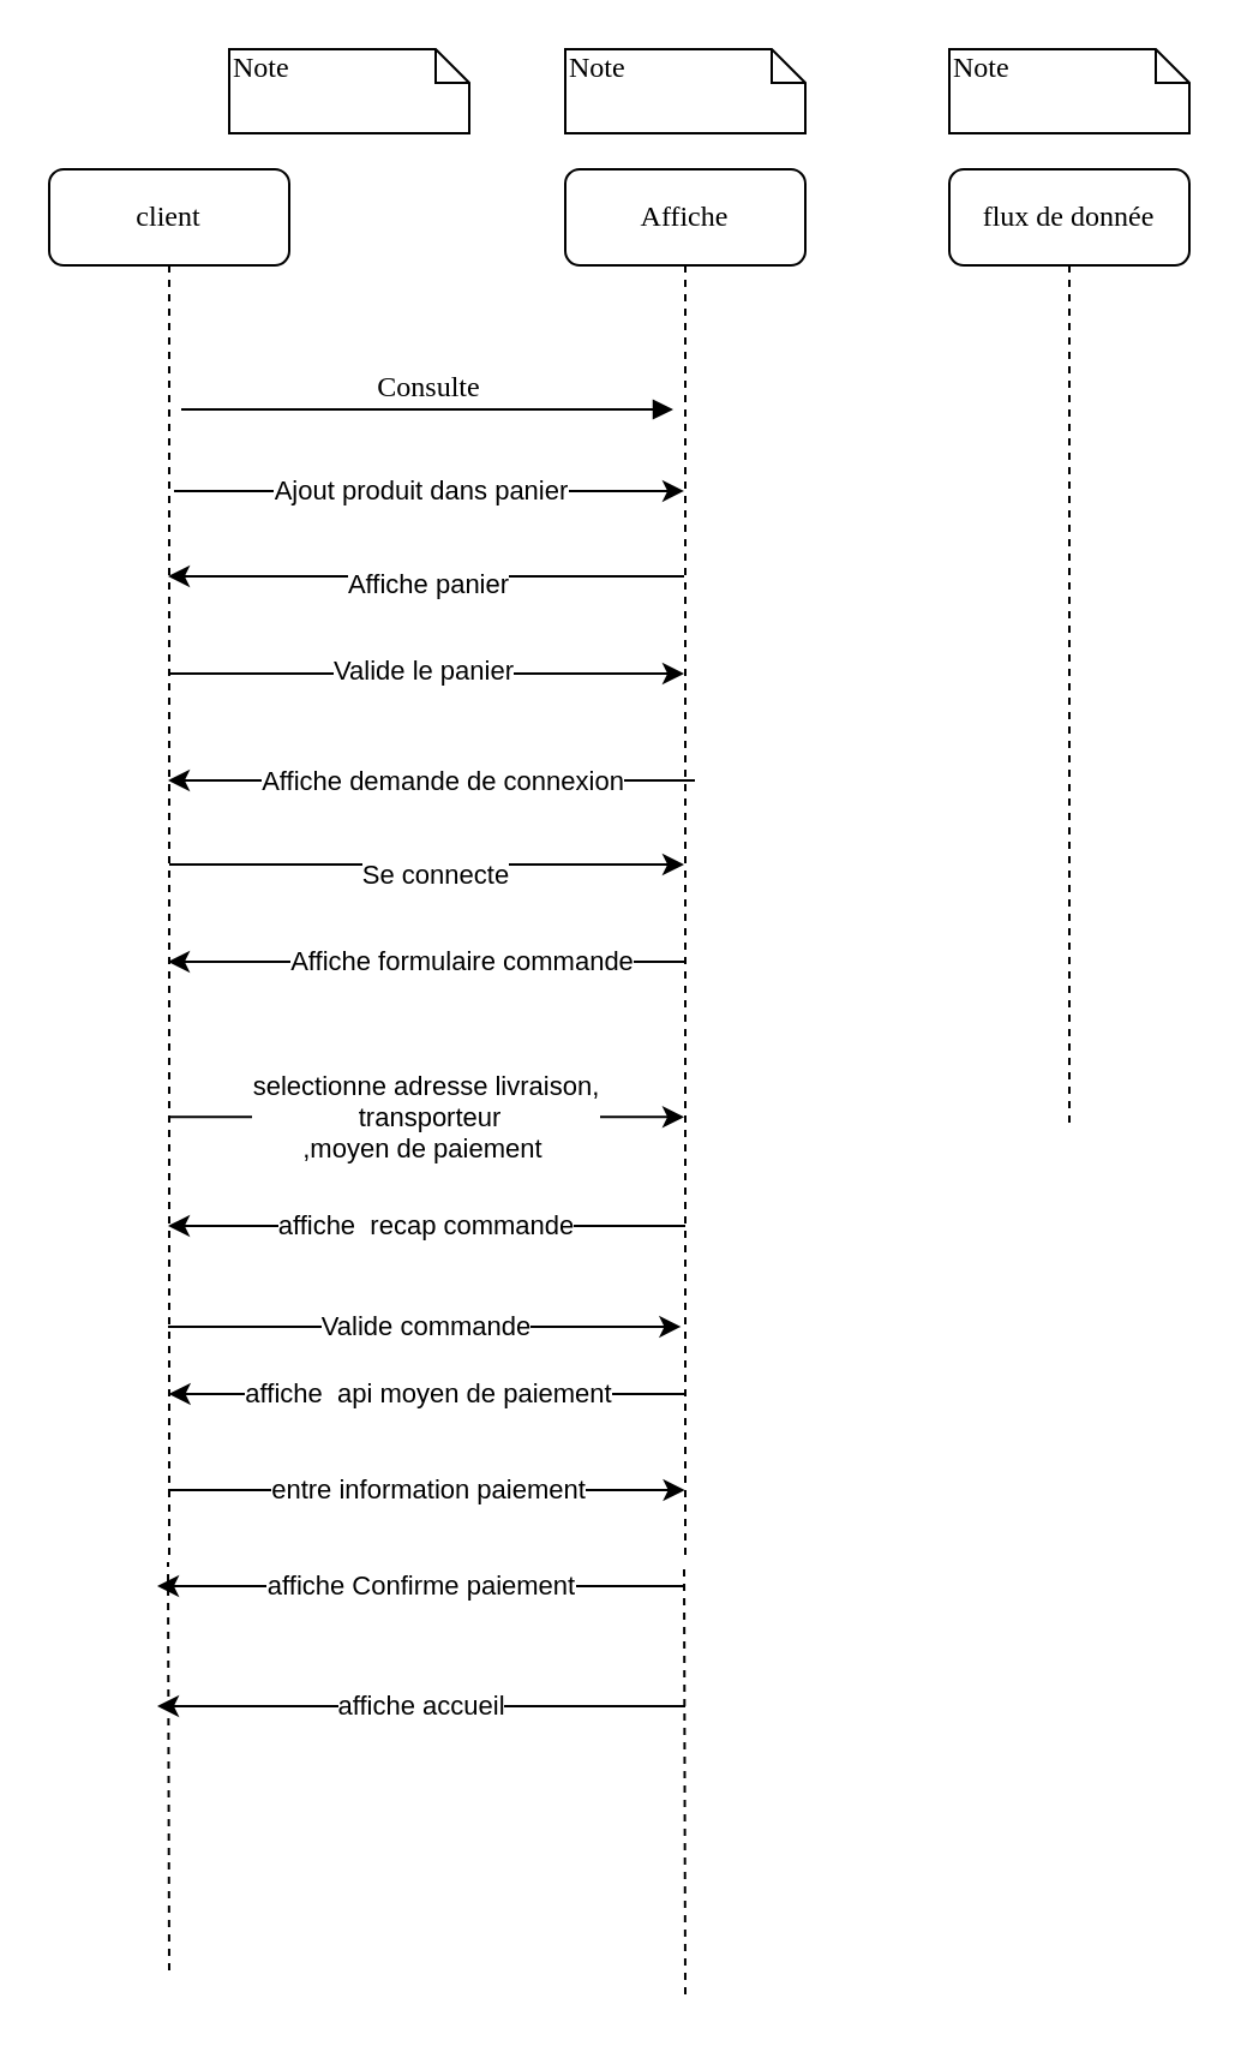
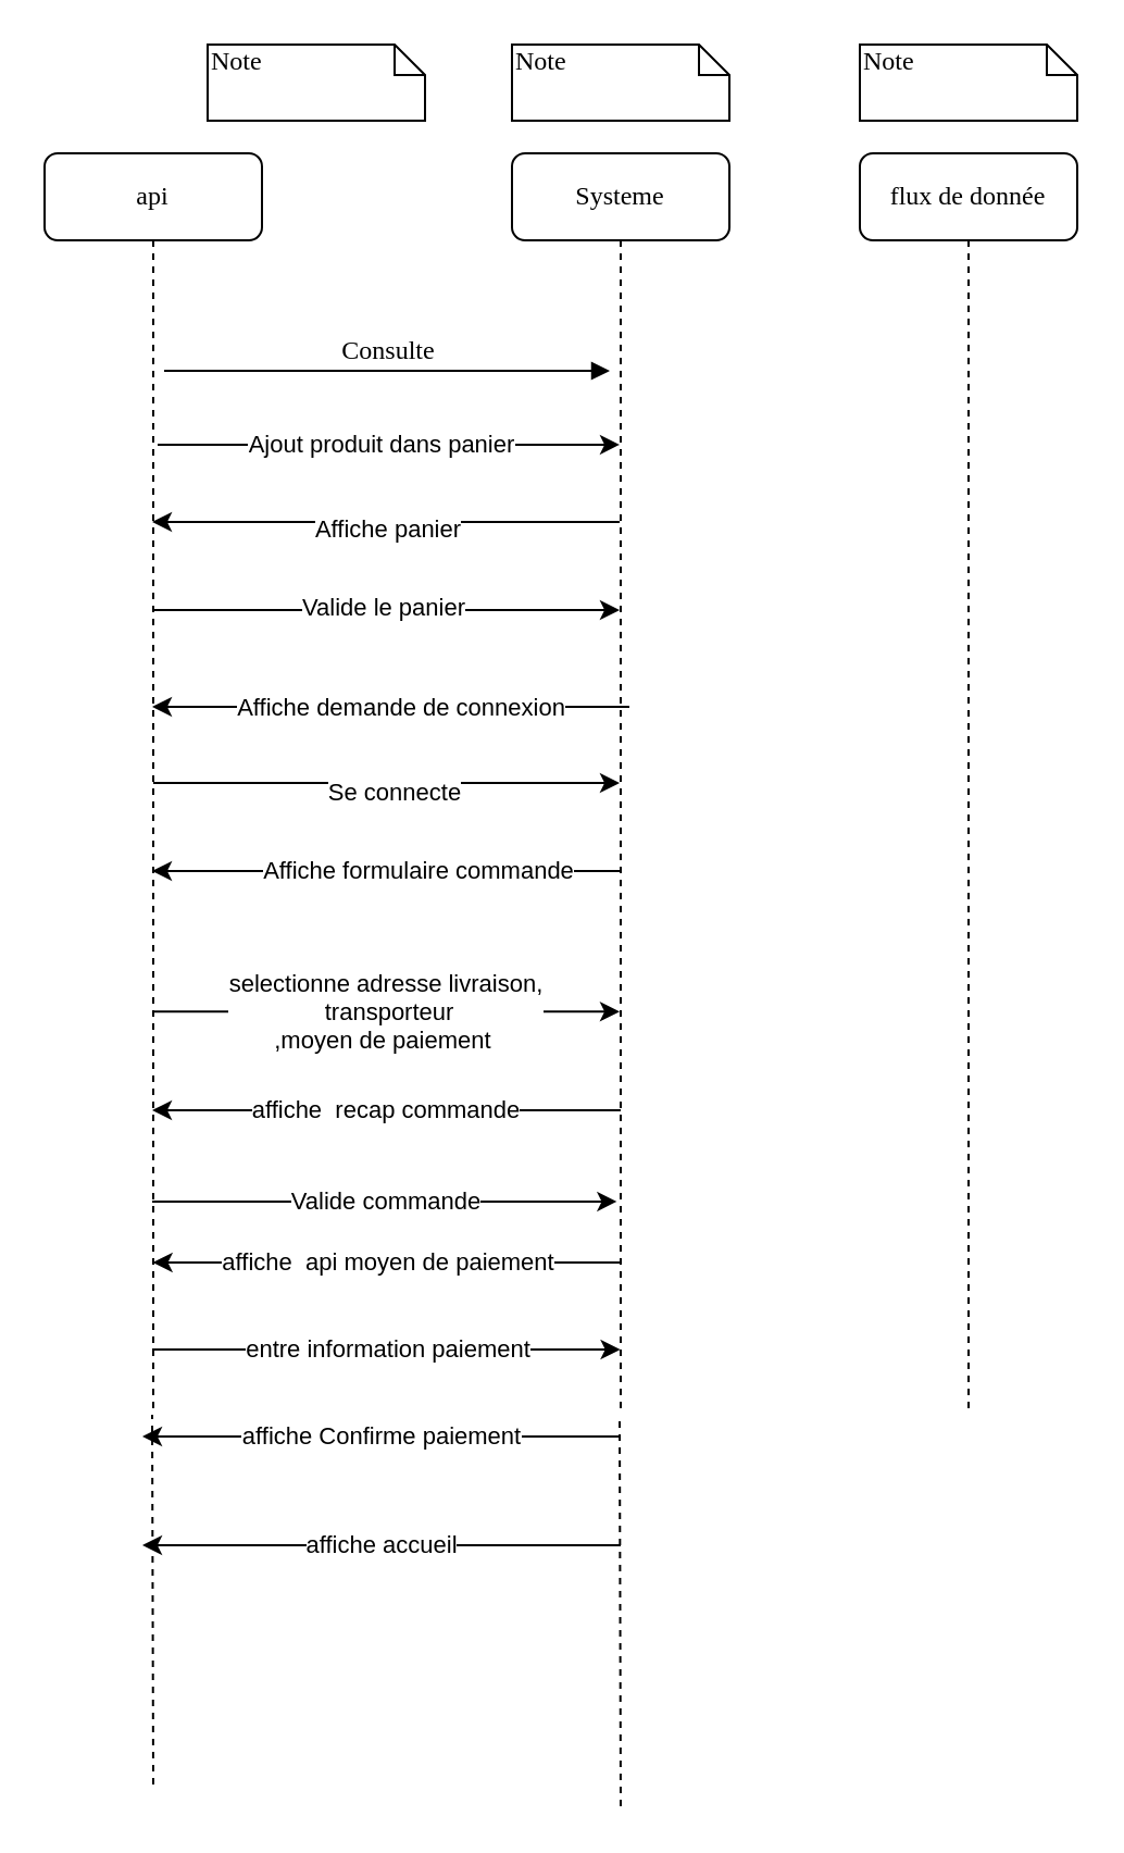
  <mxCell id="0" />
  <mxCell id="1" parent="0" />
- <mxCell id="2" value="Affiche" style="shape=umlLifeline;perimeter=lifelinePerimeter;whiteSpace=wrap;html=1;container=1;collapsible=0;recursiveResize=0;outlineConnect=0;rounded=1;shadow=0;comic=0;labelBackgroundColor=none;strokeWidth=1;fontFamily=Verdana;fontSize=12;align=center;" parent="1" vertex="1"><mxGeometry x="235" y="70" width="100" height="580" as="geometry" /></mxCell>
+ <mxCell id="2" value="Systeme" style="shape=umlLifeline;perimeter=lifelinePerimeter;whiteSpace=wrap;html=1;container=1;collapsible=0;recursiveResize=0;outlineConnect=0;rounded=1;shadow=0;comic=0;labelBackgroundColor=none;strokeWidth=1;fontFamily=Verdana;fontSize=12;align=center;" parent="1" vertex="1"><mxGeometry x="235" y="70" width="100" height="580" as="geometry" /></mxCell>
  <mxCell id="3" value="selectionne adresse livraison,&lt;br&gt;&amp;nbsp;transporteur &lt;br&gt;,moyen de paiement&amp;nbsp;" style="endArrow=classic;html=1;rounded=0;" edge="1" parent="2"><mxGeometry width="50" height="50" relative="1" as="geometry"><mxPoint x="-165.19" y="394.66" as="sourcePoint" /><mxPoint x="49.5" y="394.66" as="targetPoint" /></mxGeometry></mxCell>
  <mxCell id="4" value="entre information paiement" style="endArrow=classic;html=1;rounded=0;" edge="1" parent="2" source="6"><mxGeometry width="50" height="50" relative="1" as="geometry"><mxPoint x="140" y="550" as="sourcePoint" /><mxPoint x="49.81" y="550.0" as="targetPoint" /></mxGeometry></mxCell>
- <mxCell id="5" value="flux de donnée" style="shape=umlLifeline;perimeter=lifelinePerimeter;whiteSpace=wrap;html=1;container=1;collapsible=0;recursiveResize=0;outlineConnect=0;rounded=1;shadow=0;comic=0;labelBackgroundColor=none;strokeWidth=1;fontFamily=Verdana;fontSize=12;align=center;" parent="1" vertex="1"><mxGeometry x="395" y="70" width="100" height="400" as="geometry" /></mxCell>
- <mxCell id="6" value="client" style="shape=umlLifeline;perimeter=lifelinePerimeter;whiteSpace=wrap;html=1;container=1;collapsible=0;recursiveResize=0;outlineConnect=0;rounded=1;shadow=0;comic=0;labelBackgroundColor=none;strokeWidth=1;fontFamily=Verdana;fontSize=12;align=center;" parent="1" vertex="1"><mxGeometry x="20" y="70" width="100" height="580" as="geometry" /></mxCell>
+ <mxCell id="5" value="flux de donnée" style="shape=umlLifeline;perimeter=lifelinePerimeter;whiteSpace=wrap;html=1;container=1;collapsible=0;recursiveResize=0;outlineConnect=0;rounded=1;shadow=0;comic=0;labelBackgroundColor=none;strokeWidth=1;fontFamily=Verdana;fontSize=12;align=center;" parent="1" vertex="1"><mxGeometry x="395" y="70" width="100" height="580" as="geometry" /></mxCell>
+ <mxCell id="6" value="api" style="shape=umlLifeline;perimeter=lifelinePerimeter;whiteSpace=wrap;html=1;container=1;collapsible=0;recursiveResize=0;outlineConnect=0;rounded=1;shadow=0;comic=0;labelBackgroundColor=none;strokeWidth=1;fontFamily=Verdana;fontSize=12;align=center;" parent="1" vertex="1"><mxGeometry x="20" y="70" width="100" height="580" as="geometry" /></mxCell>
  <mxCell id="7" value="" style="endArrow=classic;html=1;rounded=0;" edge="1" parent="6" target="2"><mxGeometry width="50" height="50" relative="1" as="geometry"><mxPoint x="49.5" y="210" as="sourcePoint" /><mxPoint x="255" y="210" as="targetPoint" /></mxGeometry></mxCell>
  <mxCell id="8" value="Valide le panier" style="edgeLabel;html=1;align=center;verticalAlign=middle;resizable=0;points=[];" vertex="1" connectable="0" parent="7"><mxGeometry x="-0.022" y="2" relative="1" as="geometry"><mxPoint x="1" as="offset" /></mxGeometry></mxCell>
  <mxCell id="9" value="" style="endArrow=classic;html=1;rounded=0;exitX=0.54;exitY=0.719;exitDx=0;exitDy=0;exitPerimeter=0;" edge="1" parent="6"><mxGeometry width="50" height="50" relative="1" as="geometry"><mxPoint x="269" y="254.5" as="sourcePoint" /><mxPoint x="49.5" y="254.5" as="targetPoint" /></mxGeometry></mxCell>
  <mxCell id="10" value="Affiche demande de connexion" style="edgeLabel;html=1;align=center;verticalAlign=middle;resizable=0;points=[];" vertex="1" connectable="0" parent="9"><mxGeometry x="-0.034" relative="1" as="geometry"><mxPoint as="offset" /></mxGeometry></mxCell>
  <mxCell id="11" value="" style="endArrow=classic;html=1;rounded=0;exitX=0.5;exitY=0.807;exitDx=0;exitDy=0;exitPerimeter=0;" edge="1" parent="6"><mxGeometry width="50" height="50" relative="1" as="geometry"><mxPoint x="50" y="289.5" as="sourcePoint" /><mxPoint x="264.5" y="289.5" as="targetPoint" /></mxGeometry></mxCell>
  <mxCell id="12" value="Se connecte" style="edgeLabel;html=1;align=center;verticalAlign=middle;resizable=0;points=[];" vertex="1" connectable="0" parent="11"><mxGeometry x="0.026" y="-4" relative="1" as="geometry"><mxPoint as="offset" /></mxGeometry></mxCell>
  <mxCell id="13" value="" style="endArrow=classic;html=1;rounded=0;" edge="1" parent="6" target="6"><mxGeometry width="50" height="50" relative="1" as="geometry"><mxPoint x="265" y="330" as="sourcePoint" /><mxPoint x="55" y="330" as="targetPoint" /></mxGeometry></mxCell>
  <mxCell id="14" value="Affiche formulaire commande" style="edgeLabel;html=1;align=center;verticalAlign=middle;resizable=0;points=[];" vertex="1" connectable="0" parent="13"><mxGeometry x="-0.124" y="-1" relative="1" as="geometry"><mxPoint as="offset" /></mxGeometry></mxCell>
  <mxCell id="15" value="Consulte" style="html=1;verticalAlign=bottom;endArrow=block;entryX=0;entryY=0;labelBackgroundColor=none;fontFamily=Verdana;fontSize=12;edgeStyle=elbowEdgeStyle;elbow=vertical;" parent="1" edge="1"><mxGeometry relative="1" as="geometry"><mxPoint x="75" y="170" as="sourcePoint" /><mxPoint x="280" y="170" as="targetPoint" /></mxGeometry></mxCell>
  <mxCell id="16" value="Note" style="shape=note;whiteSpace=wrap;html=1;size=14;verticalAlign=top;align=left;spacingTop=-6;rounded=0;shadow=0;comic=0;labelBackgroundColor=none;strokeWidth=1;fontFamily=Verdana;fontSize=12" parent="1" vertex="1"><mxGeometry x="95" y="20" width="100" height="35" as="geometry" /></mxCell>
  <mxCell id="17" value="Note" style="shape=note;whiteSpace=wrap;html=1;size=14;verticalAlign=top;align=left;spacingTop=-6;rounded=0;shadow=0;comic=0;labelBackgroundColor=none;strokeWidth=1;fontFamily=Verdana;fontSize=12" parent="1" vertex="1"><mxGeometry x="235" y="20" width="100" height="35" as="geometry" /></mxCell>
  <mxCell id="18" value="Note" style="shape=note;whiteSpace=wrap;html=1;size=14;verticalAlign=top;align=left;spacingTop=-6;rounded=0;shadow=0;comic=0;labelBackgroundColor=none;strokeWidth=1;fontFamily=Verdana;fontSize=12" parent="1" vertex="1"><mxGeometry x="395" y="20" width="100" height="35" as="geometry" /></mxCell>
  <mxCell id="19" value="" style="endArrow=classic;html=1;rounded=0;" edge="1" parent="1"><mxGeometry width="50" height="50" relative="1" as="geometry"><mxPoint x="284.5" y="239.5" as="sourcePoint" /><mxPoint x="69.5" y="239.5" as="targetPoint" /><Array as="points"><mxPoint x="165" y="239.5" /></Array></mxGeometry></mxCell>
  <mxCell id="20" value="Affiche panier" style="edgeLabel;html=1;align=center;verticalAlign=middle;resizable=0;points=[];" vertex="1" connectable="0" parent="19"><mxGeometry y="3" relative="1" as="geometry"><mxPoint x="1" as="offset" /></mxGeometry></mxCell>
  <mxCell id="21" value="" style="endArrow=none;dashed=1;html=1;rounded=0;" edge="1" parent="1" target="6"><mxGeometry width="50" height="50" relative="1" as="geometry"><mxPoint x="70" y="820" as="sourcePoint" /><mxPoint x="565" y="610" as="targetPoint" /></mxGeometry></mxCell>
  <mxCell id="22" value="" style="endArrow=none;dashed=1;html=1;rounded=0;" edge="1" parent="1" target="2"><mxGeometry width="50" height="50" relative="1" as="geometry"><mxPoint x="285" y="830" as="sourcePoint" /><mxPoint x="565" y="730" as="targetPoint" /></mxGeometry></mxCell>
  <mxCell id="23" value="" style="endArrow=classic;html=1;rounded=0;exitX=0.52;exitY=0.231;exitDx=0;exitDy=0;exitPerimeter=0;" edge="1" parent="1" source="6" target="2"><mxGeometry width="50" height="50" relative="1" as="geometry"><mxPoint x="515" y="300" as="sourcePoint" /><mxPoint x="565" y="250" as="targetPoint" /></mxGeometry></mxCell>
  <mxCell id="24" value="Ajout produit dans panier" style="edgeLabel;html=1;align=center;verticalAlign=middle;resizable=0;points=[];" vertex="1" connectable="0" parent="23"><mxGeometry x="-0.04" relative="1" as="geometry"><mxPoint as="offset" /></mxGeometry></mxCell>
  <mxCell id="25" value="affiche&amp;nbsp; recap commande" style="endArrow=classic;html=1;rounded=0;" edge="1" parent="1" target="6"><mxGeometry width="50" height="50" relative="1" as="geometry"><mxPoint x="285" y="510" as="sourcePoint" /><mxPoint x="425" y="460" as="targetPoint" /></mxGeometry></mxCell>
  <mxCell id="26" value="Valide commande" style="endArrow=classic;html=1;rounded=0;entryX=0.482;entryY=0.831;entryDx=0;entryDy=0;entryPerimeter=0;" edge="1" parent="1" source="6" target="2"><mxGeometry width="50" height="50" relative="1" as="geometry"><mxPoint x="375" y="510" as="sourcePoint" /><mxPoint x="425" y="460" as="targetPoint" /></mxGeometry></mxCell>
  <mxCell id="27" value="affiche&amp;nbsp; api moyen de paiement" style="endArrow=classic;html=1;rounded=0;" edge="1" parent="1"><mxGeometry width="50" height="50" relative="1" as="geometry"><mxPoint x="284.5" y="580" as="sourcePoint" /><mxPoint x="69.81" y="580" as="targetPoint" /></mxGeometry></mxCell>
  <mxCell id="28" value="affiche Confirme paiement" style="endArrow=classic;html=1;rounded=0;" edge="1" parent="1"><mxGeometry width="50" height="50" relative="1" as="geometry"><mxPoint x="285" y="660" as="sourcePoint" /><mxPoint x="65" y="660" as="targetPoint" /></mxGeometry></mxCell>
  <mxCell id="29" value="affiche accueil" style="endArrow=classic;html=1;rounded=0;" edge="1" parent="1"><mxGeometry width="50" height="50" relative="1" as="geometry"><mxPoint x="285" y="710" as="sourcePoint" /><mxPoint x="65" y="710" as="targetPoint" /></mxGeometry></mxCell>
